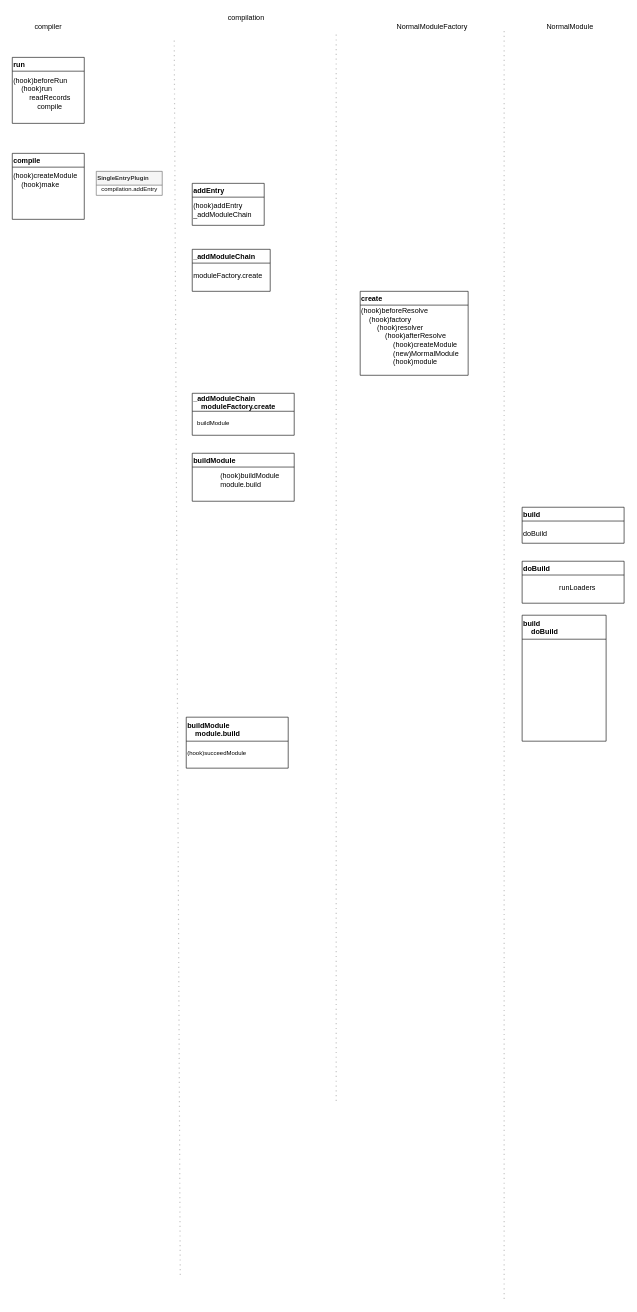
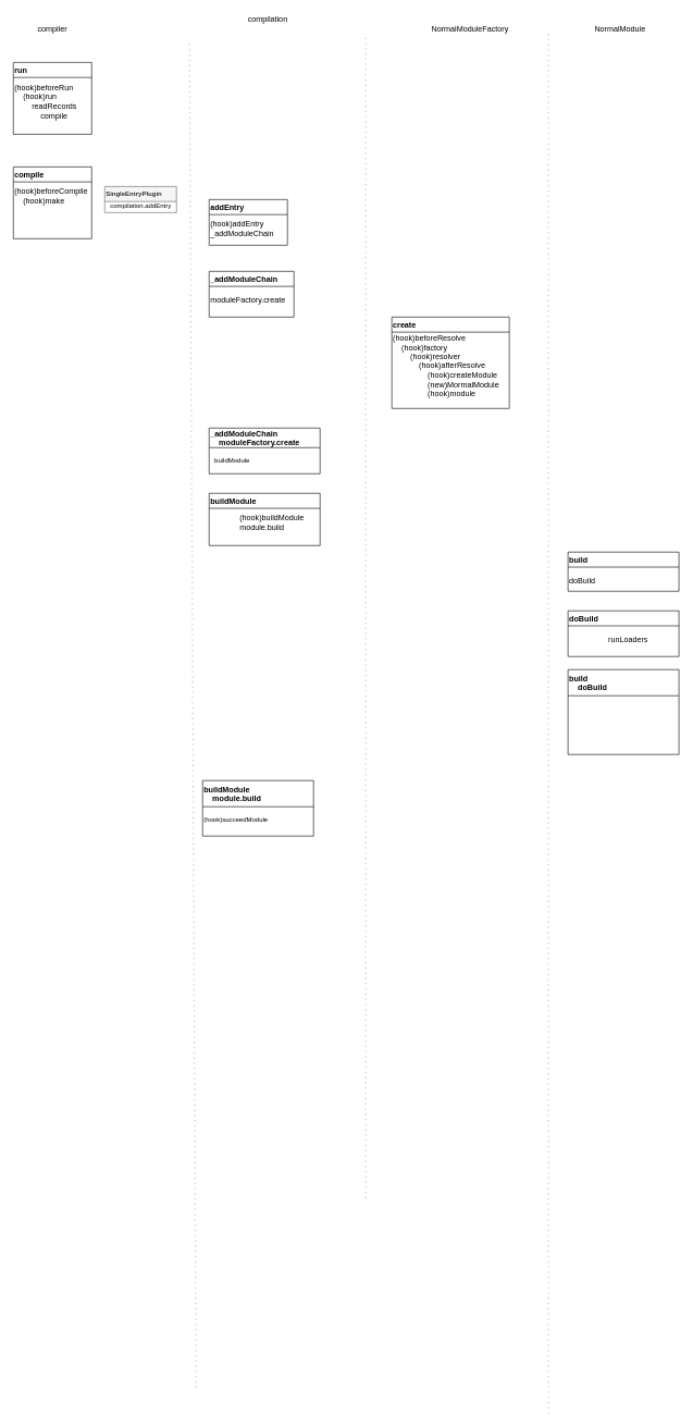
  <mxCell id="0" />
  <mxCell id="1" parent="0" />
  <mxCell id="2" value="" style="endArrow=none;dashed=1;html=1;dashPattern=1 3;strokeWidth=2;strokeColor=#C7C7C7;" parent="1" edge="1"><mxGeometry width="50" height="50" relative="1" as="geometry"><mxPoint x="300" y="2125" as="sourcePoint" /><mxPoint x="290" y="65" as="targetPoint" /></mxGeometry></mxCell>
  <mxCell id="3" value="compiler" style="text;html=1;strokeColor=none;fillColor=none;align=center;verticalAlign=middle;whiteSpace=wrap;rounded=0;" parent="1" vertex="1"><mxGeometry x="60" y="35" width="40" height="20" as="geometry" /></mxCell>
  <mxCell id="4" value="run" style="swimlane;align=left;" parent="1" vertex="1"><mxGeometry x="20" y="95" width="120" height="110" as="geometry" /></mxCell>
  <mxCell id="5" value="(hook)beforeRun&lt;br&gt;&amp;nbsp; &amp;nbsp; (hook)run&lt;br&gt;&amp;nbsp; &amp;nbsp; &amp;nbsp; &amp;nbsp; readRecords&lt;br&gt;&amp;nbsp; &amp;nbsp; &amp;nbsp; &amp;nbsp; &amp;nbsp; &amp;nbsp; compile" style="text;html=1;align=left;verticalAlign=middle;resizable=0;points=[];autosize=1;" parent="4" vertex="1"><mxGeometry y="30" width="110" height="60" as="geometry" /></mxCell>
  <mxCell id="6" value="compile" style="swimlane;align=left;" parent="1" vertex="1"><mxGeometry x="20" y="255" width="120" height="110" as="geometry" /></mxCell>
- <mxCell id="7" value="(hook)createModule&lt;br&gt;&amp;nbsp; &amp;nbsp; (hook)make&lt;br&gt;" style="text;html=1;align=left;verticalAlign=middle;resizable=0;points=[];autosize=1;" parent="6" vertex="1"><mxGeometry y="30" width="130" height="30" as="geometry" /></mxCell>
+ <mxCell id="7" value="(hook)beforeCompile&lt;br&gt;&amp;nbsp; &amp;nbsp; (hook)make&lt;br&gt;" style="text;html=1;align=left;verticalAlign=middle;resizable=0;points=[];autosize=1;" parent="6" vertex="1"><mxGeometry y="30" width="130" height="30" as="geometry" /></mxCell>
  <mxCell id="8" value="SingleEntryPlugin" style="swimlane;align=left;fillColor=#f5f5f5;strokeColor=#666666;fontColor=#333333;fontSize=10;" parent="1" vertex="1"><mxGeometry x="160" y="285" width="110" height="40" as="geometry" /></mxCell>
  <mxCell id="9" value="compilation.addEntry" style="text;html=1;align=center;verticalAlign=middle;resizable=0;points=[];autosize=1;fontSize=10;" parent="8" vertex="1"><mxGeometry y="20" width="110" height="20" as="geometry" /></mxCell>
  <mxCell id="10" value="compilation" style="text;html=1;strokeColor=none;fillColor=none;align=center;verticalAlign=middle;whiteSpace=wrap;rounded=0;" parent="1" vertex="1"><mxGeometry x="390" y="20" width="40" height="20" as="geometry" /></mxCell>
  <mxCell id="11" value="addEntry" style="swimlane;align=left;" parent="1" vertex="1"><mxGeometry x="320" y="305" width="120" height="70" as="geometry" /></mxCell>
  <mxCell id="12" value="(hook)addEntry&lt;br&gt;_addModuleChain" style="text;html=1;align=left;verticalAlign=middle;resizable=0;points=[];autosize=1;" parent="11" vertex="1"><mxGeometry y="30" width="110" height="30" as="geometry" /></mxCell>
  <mxCell id="13" value="_addModuleChain" style="swimlane;align=left;" parent="1" vertex="1"><mxGeometry x="320" y="415" width="130" height="70" as="geometry" /></mxCell>
  <mxCell id="14" value="moduleFactory.create" style="text;html=1;align=left;verticalAlign=middle;resizable=0;points=[];autosize=1;" parent="13" vertex="1"><mxGeometry y="35" width="130" height="20" as="geometry" /></mxCell>
  <mxCell id="15" value="" style="endArrow=none;dashed=1;html=1;dashPattern=1 3;strokeWidth=2;strokeColor=#C7C7C7;" parent="1" edge="1"><mxGeometry width="50" height="50" relative="1" as="geometry"><mxPoint x="560" y="1835" as="sourcePoint" /><mxPoint x="560" y="55" as="targetPoint" /></mxGeometry></mxCell>
  <mxCell id="16" value="NormalModuleFactory" style="text;html=1;strokeColor=none;fillColor=none;align=center;verticalAlign=middle;whiteSpace=wrap;rounded=0;" parent="1" vertex="1"><mxGeometry x="700" y="35" width="40" height="20" as="geometry" /></mxCell>
  <mxCell id="17" value="create" style="swimlane;align=left;" parent="1" vertex="1"><mxGeometry x="600" y="485" width="180" height="140" as="geometry" /></mxCell>
  <mxCell id="18" value="(hook)beforeResolve&lt;br&gt;&amp;nbsp; &amp;nbsp; (hook)factory&lt;br&gt;&amp;nbsp; &amp;nbsp; &amp;nbsp; &amp;nbsp; (hook)resolver&lt;br&gt;&amp;nbsp; &amp;nbsp; &amp;nbsp; &amp;nbsp; &amp;nbsp; &amp;nbsp; (hook)afterResolve&lt;br&gt;&amp;nbsp; &amp;nbsp; &amp;nbsp; &amp;nbsp; &amp;nbsp; &amp;nbsp; &amp;nbsp; &amp;nbsp; (hook)createModule&lt;br&gt;&amp;nbsp; &amp;nbsp; &amp;nbsp; &amp;nbsp; &amp;nbsp; &amp;nbsp; &amp;nbsp; &amp;nbsp; (new)MormalModule&lt;br&gt;&amp;nbsp; &amp;nbsp; &amp;nbsp; &amp;nbsp; &amp;nbsp; &amp;nbsp; &amp;nbsp; &amp;nbsp; (hook)module" style="text;html=1;align=left;verticalAlign=middle;resizable=0;points=[];autosize=1;" parent="17" vertex="1"><mxGeometry y="25" width="180" height="100" as="geometry" /></mxCell>
  <mxCell id="19" value="_addModuleChain&#10;    moduleFactory.create" style="swimlane;align=left;startSize=30;" parent="1" vertex="1"><mxGeometry x="320" y="655" width="170" height="70" as="geometry" /></mxCell>
  <mxCell id="20" value="buildModule" style="text;html=1;align=center;verticalAlign=middle;resizable=0;points=[];autosize=1;fontSize=10;" parent="19" vertex="1"><mxGeometry y="40" width="70" height="20" as="geometry" /></mxCell>
  <mxCell id="21" value="buildModule" style="swimlane;align=left;" parent="1" vertex="1"><mxGeometry x="320" y="755" width="170" height="80" as="geometry" /></mxCell>
  <mxCell id="22" value="(hook)buildModule&lt;br&gt;module.build" style="text;html=1;align=left;verticalAlign=middle;resizable=0;points=[];autosize=1;" parent="21" vertex="1"><mxGeometry x="45" y="30" width="110" height="30" as="geometry" /></mxCell>
  <mxCell id="23" value="" style="endArrow=none;dashed=1;html=1;dashPattern=1 3;strokeWidth=2;strokeColor=#C7C7C7;" parent="1" edge="1"><mxGeometry width="50" height="50" relative="1" as="geometry"><mxPoint x="840" y="2165" as="sourcePoint" /><mxPoint x="840" y="45" as="targetPoint" /></mxGeometry></mxCell>
  <mxCell id="24" value="build" style="swimlane;align=left;" parent="1" vertex="1"><mxGeometry x="870" y="845" width="170" height="60" as="geometry" /></mxCell>
  <mxCell id="25" value="doBuild" style="text;html=1;align=left;verticalAlign=middle;resizable=0;points=[];autosize=1;" parent="24" vertex="1"><mxGeometry y="35" width="60" height="20" as="geometry" /></mxCell>
  <mxCell id="26" value="NormalModule" style="text;html=1;strokeColor=none;fillColor=none;align=center;verticalAlign=middle;whiteSpace=wrap;rounded=0;" parent="1" vertex="1"><mxGeometry x="930" y="35" width="40" height="20" as="geometry" /></mxCell>
  <mxCell id="27" value="doBuild" style="swimlane;align=left;" parent="1" vertex="1"><mxGeometry x="870" y="935" width="170" height="70" as="geometry" /></mxCell>
  <mxCell id="28" value="runLoaders&lt;br&gt;" style="text;html=1;align=left;verticalAlign=middle;resizable=0;points=[];autosize=1;" parent="27" vertex="1"><mxGeometry x="60" y="35" width="80" height="20" as="geometry" /></mxCell>
- <mxCell id="29" value="build&#10;    doBuild" style="swimlane;align=left;startSize=40;" parent="1" vertex="1"><mxGeometry x="870" y="1025" width="140" height="210" as="geometry" /></mxCell>
+ <mxCell id="29" value="build&#10;    doBuild" style="swimlane;align=left;startSize=40;" parent="1" vertex="1"><mxGeometry x="870" y="1025" width="170" height="130" as="geometry" /></mxCell>
  <mxCell id="30" value="buildModule&#10;    module.build" style="swimlane;align=left;startSize=40;" parent="1" vertex="1"><mxGeometry x="310" y="1195" width="170" height="85" as="geometry" /></mxCell>
  <mxCell id="31" value="(hook)succeedModule" style="text;html=1;align=left;verticalAlign=middle;resizable=0;points=[];autosize=1;fontSize=10;" parent="30" vertex="1"><mxGeometry y="50" width="110" height="20" as="geometry" /></mxCell>
